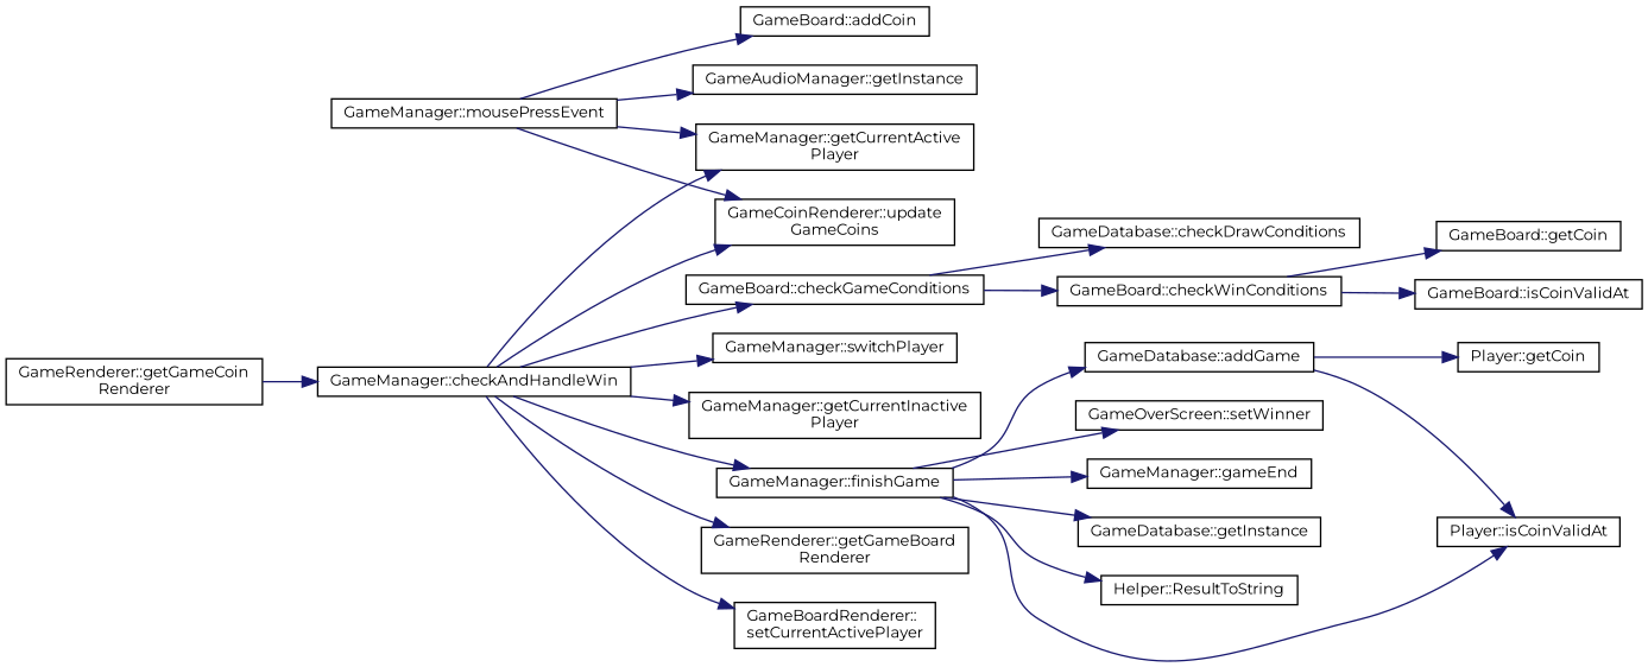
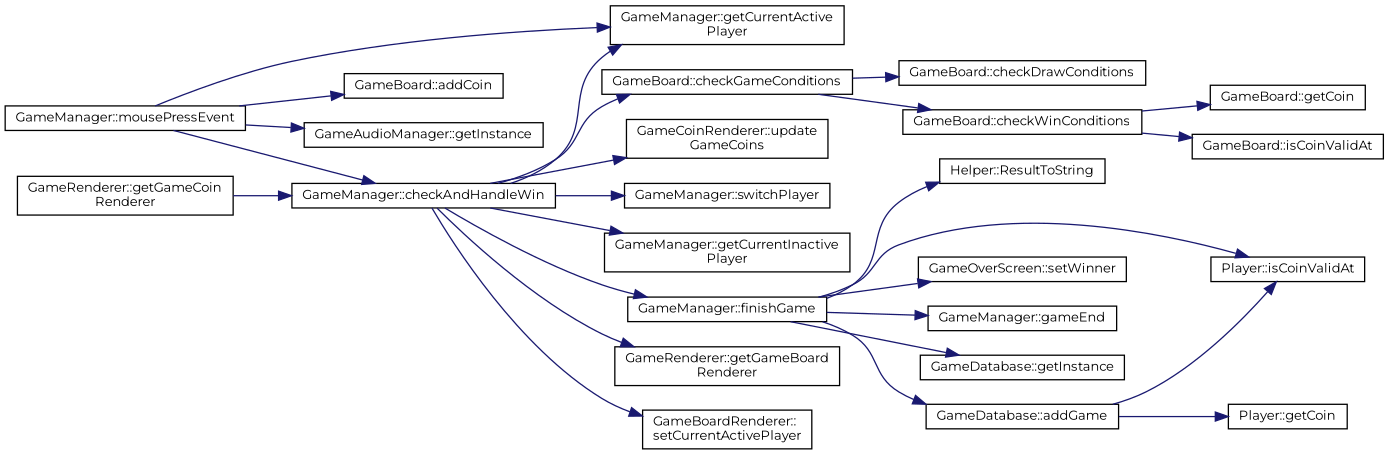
  digraph {
    fontname=Montserrat
    rankdir=LR
    node [color=black fillcolor=white fontname=Montserrat fontsize=10 shape=record style=filled]
    edge [color=midnightblue fontname=Montserrat fontsize=10 labelfontname=Helvetica labelfontsize=10 style=solid]
    n1 [height=0.2 label="GameManager::getCurrentActive\lPlayer" width=0.4]
    n2 [height=0.2 label="GameManager::mousePressEvent" width=0.4]
    n3 [height=0.2 label="GameBoard::addCoin" width=0.4]
    n4 [height=0.2 label="GameAudioManager::getInstance" width=0.4]
    n5 [height=0.2 label="GameManager::checkAndHandleWin" width=0.4]
    n6 [height=0.2 label="GameBoard::checkGameConditions" width=0.4]
    n7 [height=0.2 label="GameCoinRenderer::update\lGameCoins" width=0.4]
    n8 [height=0.2 label="GameManager::switchPlayer" width=0.4]
    n9 [height=0.2 label="GameManager::getCurrentInactive\lPlayer" width=0.4]
    n10 [height=0.2 label="GameManager::finishGame" width=0.4]
    n11 [height=0.2 label="GameRenderer::getGameBoard\lRenderer" width=0.4]
    n12 [height=0.2 label="GameBoardRenderer::\lsetCurrentActivePlayer" width=0.4]
-   n13 [height=0.2 label="GameDatabase::checkDrawConditions" width=0.4]
+   n13 [height=0.2 label="GameBoard::checkDrawConditions" width=0.4]
    n14 [height=0.2 label="GameBoard::checkWinConditions" width=0.4]
    n15 [height=0.2 label="GameRenderer::getGameCoin\lRenderer" width=0.4]
    n16 [height=0.2 label="Helper::ResultToString" width=0.4]
    n17 [height=0.2 label="Player::isCoinValidAt" width=0.4]
    n18 [height=0.2 label="GameOverScreen::setWinner" width=0.4]
    n19 [height=0.2 label="GameManager::gameEnd" width=0.4]
    n20 [height=0.2 label="GameDatabase::getInstance" width=0.4]
    n21 [height=0.2 label="GameDatabase::addGame" width=0.4]
    n22 [height=0.2 label="GameBoard::getCoin" width=0.4]
    n23 [height=0.2 label="GameBoard::isCoinValidAt" width=0.4]
    n24 [height=0.2 label="Player::getCoin" width=0.4]
    n2 -> n1
    n2 -> n3
    n2 -> n4
-   n2 -> n7
+   n2 -> n5
    n5 -> n1
    n5 -> n6
    n5 -> n7
    n5 -> n8
    n5 -> n9
    n5 -> n10
    n5 -> n11
    n5 -> n12
    n6 -> n13
    n6 -> n14
    n10 -> n16
    n10 -> n17
    n10 -> n18
    n10 -> n19
    n10 -> n20
    n10 -> n21
    n14 -> n22
    n14 -> n23
    n15 -> n5
    n21 -> n17
    n21 -> n24
  }
